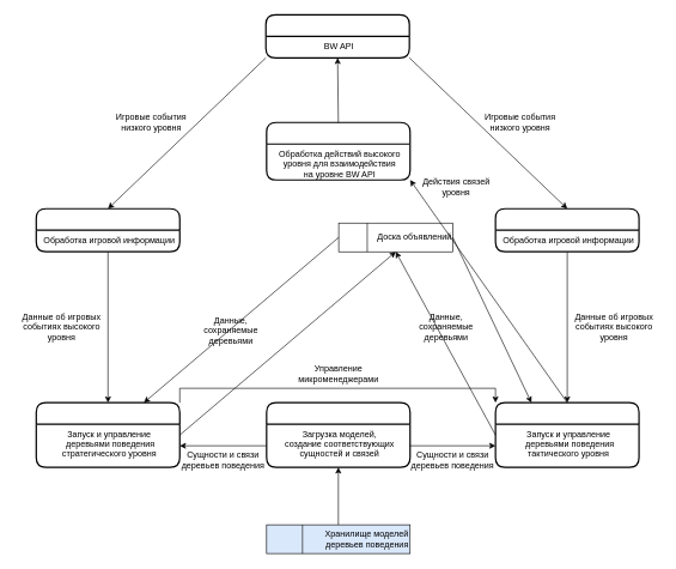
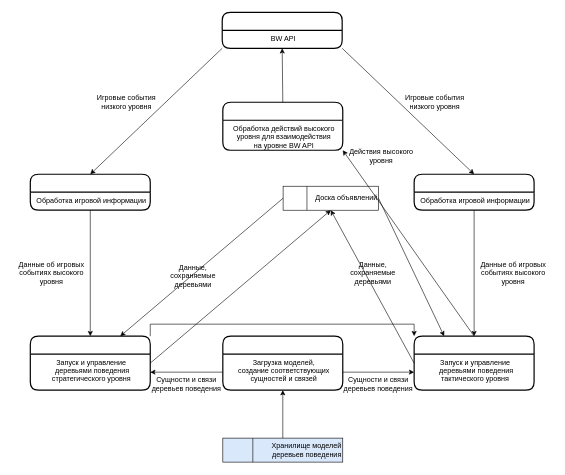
  <mxCell id="0" />
  <mxCell id="1" parent="0" />
  <mxCell id="2" value="Хранилище моделей&lt;br&gt;деревьев поведения" style="whiteSpace=wrap;html=1;align=right;fillColor=#dae8fc;" vertex="1" parent="1"><mxGeometry x="371" y="730" width="200" height="40" as="geometry" /></mxCell>
  <mxCell id="3" value="" style="swimlane;childLayout=stackLayout;horizontal=1;startSize=30;horizontalStack=0;rounded=1;fontSize=14;fontStyle=0;strokeWidth=2;resizeParent=0;resizeLast=1;shadow=0;dashed=0;align=center;strokeColor=#000000;" vertex="1" parent="1"><mxGeometry x="371" y="560" width="200" height="90" as="geometry" /></mxCell>
  <mxCell id="4" value="Загрузка моделей, &#10;создание соответствующих&#10;сущностей и связей&#10;" style="align=center;strokeColor=none;fillColor=none;spacingLeft=4;fontSize=12;verticalAlign=top;resizable=0;rotatable=0;part=1;" vertex="1" parent="3"><mxGeometry y="30" width="200" height="60" as="geometry" /></mxCell>
  <mxCell id="5" value="" style="endArrow=none;html=1;rounded=0;entryX=0.25;entryY=0;entryDx=0;entryDy=0;exitX=0.25;exitY=1;exitDx=0;exitDy=0;" edge="1" parent="1" source="2" target="2"><mxGeometry width="50" height="50" relative="1" as="geometry"><mxPoint x="230" y="620" as="sourcePoint" /><mxPoint x="180" y="650" as="targetPoint" /></mxGeometry></mxCell>
  <mxCell id="6" style="edgeStyle=orthogonalEdgeStyle;rounded=0;orthogonalLoop=1;jettySize=auto;html=1;exitX=1;exitY=0;exitDx=0;exitDy=0;entryX=0;entryY=0;entryDx=0;entryDy=0;" edge="1" parent="1" source="7" target="12"><mxGeometry relative="1" as="geometry" /></mxCell>
  <mxCell id="7" value="" style="swimlane;childLayout=stackLayout;horizontal=1;startSize=30;horizontalStack=0;rounded=1;fontSize=14;fontStyle=0;strokeWidth=2;resizeParent=0;resizeLast=1;shadow=0;dashed=0;align=center;strokeColor=#000000;" vertex="1" parent="1"><mxGeometry x="50" y="560" width="200" height="90" as="geometry" /></mxCell>
  <mxCell id="8" value="Запуск и управление&#10; деревьями поведения&#10;стратегического уровня&#10;" style="align=center;strokeColor=none;fillColor=none;spacingLeft=4;fontSize=12;verticalAlign=top;resizable=0;rotatable=0;part=1;" vertex="1" parent="7"><mxGeometry y="30" width="200" height="60" as="geometry" /></mxCell>
  <mxCell id="9" value="" style="endArrow=classic;html=1;rounded=0;entryX=0.5;entryY=1;entryDx=0;entryDy=0;exitX=0.5;exitY=0;exitDx=0;exitDy=0;" edge="1" parent="1" source="2" target="4"><mxGeometry width="50" height="50" relative="1" as="geometry"><mxPoint x="290" y="840" as="sourcePoint" /><mxPoint x="340" y="790" as="targetPoint" /></mxGeometry></mxCell>
  <mxCell id="10" value="" style="endArrow=classic;html=1;rounded=0;exitX=0;exitY=0.5;exitDx=0;exitDy=0;entryX=1;entryY=0.5;entryDx=0;entryDy=0;" edge="1" parent="1" source="4" target="8"><mxGeometry width="50" height="50" relative="1" as="geometry"><mxPoint x="250" y="610" as="sourcePoint" /><mxPoint x="300" y="560" as="targetPoint" /></mxGeometry></mxCell>
  <mxCell id="11" value="Сущности и связи&lt;br&gt;деревьев поведения" style="text;html=1;align=center;verticalAlign=middle;resizable=0;points=[];autosize=1;strokeColor=none;fillColor=none;" vertex="1" parent="1"><mxGeometry x="240" y="620" width="140" height="40" as="geometry" /></mxCell>
  <mxCell id="12" value="" style="swimlane;childLayout=stackLayout;horizontal=1;startSize=30;horizontalStack=0;rounded=1;fontSize=14;fontStyle=0;strokeWidth=2;resizeParent=0;resizeLast=1;shadow=0;dashed=0;align=center;strokeColor=#000000;" vertex="1" parent="1"><mxGeometry x="690" y="560" width="200" height="90" as="geometry" /></mxCell>
  <mxCell id="13" value="Запуск и управление&#10; деревьями поведения&#10;тактического уровня&#10;" style="align=center;strokeColor=none;fillColor=none;spacingLeft=4;fontSize=12;verticalAlign=top;resizable=0;rotatable=0;part=1;" vertex="1" parent="12"><mxGeometry y="30" width="200" height="60" as="geometry" /></mxCell>
  <mxCell id="14" value="" style="endArrow=classic;html=1;rounded=0;exitX=1;exitY=0.5;exitDx=0;exitDy=0;entryX=0;entryY=0.5;entryDx=0;entryDy=0;" edge="1" parent="1" source="4" target="13"><mxGeometry width="50" height="50" relative="1" as="geometry"><mxPoint x="350" y="600" as="sourcePoint" /><mxPoint x="400" y="550" as="targetPoint" /></mxGeometry></mxCell>
  <mxCell id="15" value="Сущности и связи&lt;br&gt;деревьев поведения" style="text;html=1;align=center;verticalAlign=middle;resizable=0;points=[];autosize=1;strokeColor=none;fillColor=none;" vertex="1" parent="1"><mxGeometry x="560" y="620" width="140" height="40" as="geometry" /></mxCell>
  <mxCell id="16" value="" style="swimlane;childLayout=stackLayout;horizontal=1;startSize=30;horizontalStack=0;rounded=1;fontSize=14;fontStyle=0;strokeWidth=2;resizeParent=0;resizeLast=1;shadow=0;dashed=0;align=center;strokeColor=#000000;" vertex="1" parent="1"><mxGeometry x="50" y="290" width="200" height="60" as="geometry" /></mxCell>
  <mxCell id="17" value="Обработка игровой информации" style="align=center;strokeColor=none;fillColor=none;spacingLeft=4;fontSize=12;verticalAlign=top;resizable=0;rotatable=0;part=1;" vertex="1" parent="16"><mxGeometry y="30" width="200" height="30" as="geometry" /></mxCell>
  <mxCell id="18" value="" style="endArrow=classic;html=1;rounded=0;exitX=0.5;exitY=1;exitDx=0;exitDy=0;entryX=0.5;entryY=0;entryDx=0;entryDy=0;" edge="1" parent="1" source="17" target="7"><mxGeometry width="50" height="50" relative="1" as="geometry"><mxPoint x="40" y="600" as="sourcePoint" /><mxPoint x="90" y="550" as="targetPoint" /></mxGeometry></mxCell>
  <mxCell id="19" value="Данные об игровых&lt;br&gt;событиях высокого&lt;br&gt;уровня" style="text;html=1;align=center;verticalAlign=middle;resizable=0;points=[];autosize=1;strokeColor=none;fillColor=none;" vertex="1" parent="1"><mxGeometry x="20" y="425" width="130" height="60" as="geometry" /></mxCell>
  <mxCell id="20" value="&lt;div style=&quot;&quot;&gt;&lt;span style=&quot;background-color: initial;&quot;&gt;Доска объявлений&lt;/span&gt;&lt;/div&gt;" style="whiteSpace=wrap;html=1;align=right;" vertex="1" parent="1"><mxGeometry x="471.5" y="310" width="159" height="40" as="geometry" /></mxCell>
  <mxCell id="21" value="" style="endArrow=none;html=1;rounded=0;entryX=0.25;entryY=0;entryDx=0;entryDy=0;exitX=0.25;exitY=1;exitDx=0;exitDy=0;" edge="1" parent="1" source="20" target="20"><mxGeometry width="50" height="50" relative="1" as="geometry"><mxPoint x="360" y="630" as="sourcePoint" /><mxPoint x="410" y="580" as="targetPoint" /></mxGeometry></mxCell>
  <mxCell id="22" value="" style="endArrow=classic;html=1;rounded=0;exitX=1;exitY=0.25;exitDx=0;exitDy=0;entryX=0.5;entryY=1;entryDx=0;entryDy=0;" edge="1" parent="1" source="8" target="20"><mxGeometry width="50" height="50" relative="1" as="geometry"><mxPoint x="340" y="590" as="sourcePoint" /><mxPoint x="390" y="540" as="targetPoint" /></mxGeometry></mxCell>
  <mxCell id="23" value="" style="endArrow=classic;html=1;rounded=0;exitX=0;exitY=0.5;exitDx=0;exitDy=0;entryX=0.75;entryY=0;entryDx=0;entryDy=0;" edge="1" parent="1" source="20" target="7"><mxGeometry width="50" height="50" relative="1" as="geometry"><mxPoint x="340" y="590" as="sourcePoint" /><mxPoint x="390" y="540" as="targetPoint" /></mxGeometry></mxCell>
  <mxCell id="24" value="Данные, &lt;br&gt;сохраняемые&lt;br&gt;деревьями" style="text;html=1;align=center;verticalAlign=middle;resizable=0;points=[];autosize=1;strokeColor=none;fillColor=none;" vertex="1" parent="1"><mxGeometry x="271" y="430" width="100" height="60" as="geometry" /></mxCell>
  <mxCell id="25" value="" style="endArrow=classic;html=1;rounded=0;entryX=0.5;entryY=1;entryDx=0;entryDy=0;exitX=0;exitY=0.25;exitDx=0;exitDy=0;" edge="1" parent="1" source="13" target="20"><mxGeometry width="50" height="50" relative="1" as="geometry"><mxPoint x="400" y="590" as="sourcePoint" /><mxPoint x="450" y="540" as="targetPoint" /></mxGeometry></mxCell>
  <mxCell id="26" value="" style="endArrow=classic;html=1;rounded=0;exitX=1;exitY=0.5;exitDx=0;exitDy=0;entryX=0.25;entryY=0;entryDx=0;entryDy=0;" edge="1" parent="1" source="20" target="12"><mxGeometry width="50" height="50" relative="1" as="geometry"><mxPoint x="400" y="590" as="sourcePoint" /><mxPoint x="450" y="540" as="targetPoint" /></mxGeometry></mxCell>
  <mxCell id="27" value="Данные, &lt;br&gt;сохраняемые&lt;br&gt;деревьями" style="text;html=1;align=center;verticalAlign=middle;resizable=0;points=[];autosize=1;strokeColor=none;fillColor=none;" vertex="1" parent="1"><mxGeometry x="571" y="425" width="100" height="60" as="geometry" /></mxCell>
- <mxCell id="28" value="Управление&lt;br&gt;микроменеджерами" style="text;html=1;align=center;verticalAlign=middle;resizable=0;points=[];autosize=1;strokeColor=none;fillColor=none;" vertex="1" parent="1"><mxGeometry x="401" y="500" width="140" height="40" as="geometry" /></mxCell>
  <mxCell id="29" value="" style="swimlane;childLayout=stackLayout;horizontal=1;startSize=30;horizontalStack=0;rounded=1;fontSize=14;fontStyle=0;strokeWidth=2;resizeParent=0;resizeLast=1;shadow=0;dashed=0;align=center;strokeColor=#000000;" vertex="1" parent="1"><mxGeometry x="690" y="290" width="200" height="60" as="geometry" /></mxCell>
  <mxCell id="30" value="Обработка игровой информации" style="align=center;strokeColor=none;fillColor=none;spacingLeft=4;fontSize=12;verticalAlign=top;resizable=0;rotatable=0;part=1;" vertex="1" parent="29"><mxGeometry y="30" width="200" height="30" as="geometry" /></mxCell>
  <mxCell id="31" value="Данные об игровых&lt;br&gt;событиях высокого&lt;br&gt;уровня" style="text;html=1;align=center;verticalAlign=middle;resizable=0;points=[];autosize=1;strokeColor=none;fillColor=none;" vertex="1" parent="1"><mxGeometry x="790" y="425" width="130" height="60" as="geometry" /></mxCell>
  <mxCell id="32" value="" style="endArrow=classic;html=1;rounded=0;exitX=0.5;exitY=1;exitDx=0;exitDy=0;entryX=0.5;entryY=0;entryDx=0;entryDy=0;" edge="1" parent="1" source="30" target="12"><mxGeometry width="50" height="50" relative="1" as="geometry"><mxPoint x="160" y="360" as="sourcePoint" /><mxPoint x="160" y="570" as="targetPoint" /></mxGeometry></mxCell>
  <mxCell id="33" value="" style="endArrow=classic;html=1;rounded=0;exitX=0.5;exitY=0;exitDx=0;exitDy=0;entryX=1;entryY=1;entryDx=0;entryDy=0;" edge="1" parent="1" source="12" target="36"><mxGeometry width="50" height="50" relative="1" as="geometry"><mxPoint x="605" y="330" as="sourcePoint" /><mxPoint x="570" y="250" as="targetPoint" /></mxGeometry></mxCell>
- <mxCell id="34" value="Действия связей&lt;br&gt;уровня" style="text;html=1;align=center;verticalAlign=middle;resizable=0;points=[];autosize=1;strokeColor=none;fillColor=none;" vertex="1" parent="1"><mxGeometry x="570" y="240" width="130" height="40" as="geometry" /></mxCell>
+ <mxCell id="34" value="Действия высокого&lt;br&gt;уровня" style="text;html=1;align=center;verticalAlign=middle;resizable=0;points=[];autosize=1;strokeColor=none;fillColor=none;" vertex="1" parent="1"><mxGeometry x="570" y="240" width="130" height="40" as="geometry" /></mxCell>
  <mxCell id="35" value="" style="swimlane;childLayout=stackLayout;horizontal=1;startSize=30;horizontalStack=0;rounded=1;fontSize=14;fontStyle=0;strokeWidth=2;resizeParent=0;resizeLast=1;shadow=0;dashed=0;align=center;strokeColor=#000000;" vertex="1" parent="1"><mxGeometry x="371" y="170" width="200" height="80" as="geometry" /></mxCell>
  <mxCell id="36" value="Обработка действий высокого&#10;уровня для взаимодействия&#10;на уровне BW API" style="align=center;strokeColor=none;fillColor=none;spacingLeft=4;fontSize=12;verticalAlign=top;resizable=0;rotatable=0;part=1;" vertex="1" parent="35"><mxGeometry y="30" width="200" height="50" as="geometry" /></mxCell>
  <mxCell id="37" value="" style="endArrow=classic;html=1;rounded=0;exitX=0.5;exitY=0;exitDx=0;exitDy=0;entryX=0.5;entryY=1;entryDx=0;entryDy=0;" edge="1" parent="1" source="35" target="39"><mxGeometry width="50" height="50" relative="1" as="geometry"><mxPoint x="450" y="110" as="sourcePoint" /><mxPoint x="470" y="90" as="targetPoint" /></mxGeometry></mxCell>
  <mxCell id="38" value="" style="swimlane;childLayout=stackLayout;horizontal=1;startSize=30;horizontalStack=0;rounded=1;fontSize=14;fontStyle=0;strokeWidth=2;resizeParent=0;resizeLast=1;shadow=0;dashed=0;align=center;strokeColor=#000000;" vertex="1" parent="1"><mxGeometry x="370" y="20" width="200" height="60" as="geometry" /></mxCell>
  <mxCell id="39" value="BW API" style="align=center;strokeColor=none;fillColor=none;spacingLeft=4;fontSize=12;verticalAlign=top;resizable=0;rotatable=0;part=1;" vertex="1" parent="38"><mxGeometry y="30" width="200" height="30" as="geometry" /></mxCell>
  <mxCell id="40" value="" style="endArrow=classic;html=1;rounded=0;exitX=0;exitY=1;exitDx=0;exitDy=0;entryX=0.5;entryY=0;entryDx=0;entryDy=0;" edge="1" parent="1" source="39" target="16"><mxGeometry width="50" height="50" relative="1" as="geometry"><mxPoint x="390" y="170" as="sourcePoint" /><mxPoint x="440" y="120" as="targetPoint" /></mxGeometry></mxCell>
  <mxCell id="41" value="" style="endArrow=classic;html=1;rounded=0;exitX=1;exitY=1;exitDx=0;exitDy=0;entryX=0.5;entryY=0;entryDx=0;entryDy=0;" edge="1" parent="1" source="39" target="29"><mxGeometry width="50" height="50" relative="1" as="geometry"><mxPoint x="390" y="170" as="sourcePoint" /><mxPoint x="440" y="120" as="targetPoint" /></mxGeometry></mxCell>
  <mxCell id="42" value="Игровые события&lt;br&gt;низкого уровня" style="text;html=1;align=center;verticalAlign=middle;resizable=0;points=[];autosize=1;strokeColor=none;fillColor=none;" vertex="1" parent="1"><mxGeometry x="664" y="150" width="120" height="40" as="geometry" /></mxCell>
  <mxCell id="43" value="Игровые события&lt;br&gt;низкого уровня" style="text;html=1;align=center;verticalAlign=middle;resizable=0;points=[];autosize=1;strokeColor=none;fillColor=none;" vertex="1" parent="1"><mxGeometry x="150" y="150" width="120" height="40" as="geometry" /></mxCell>
